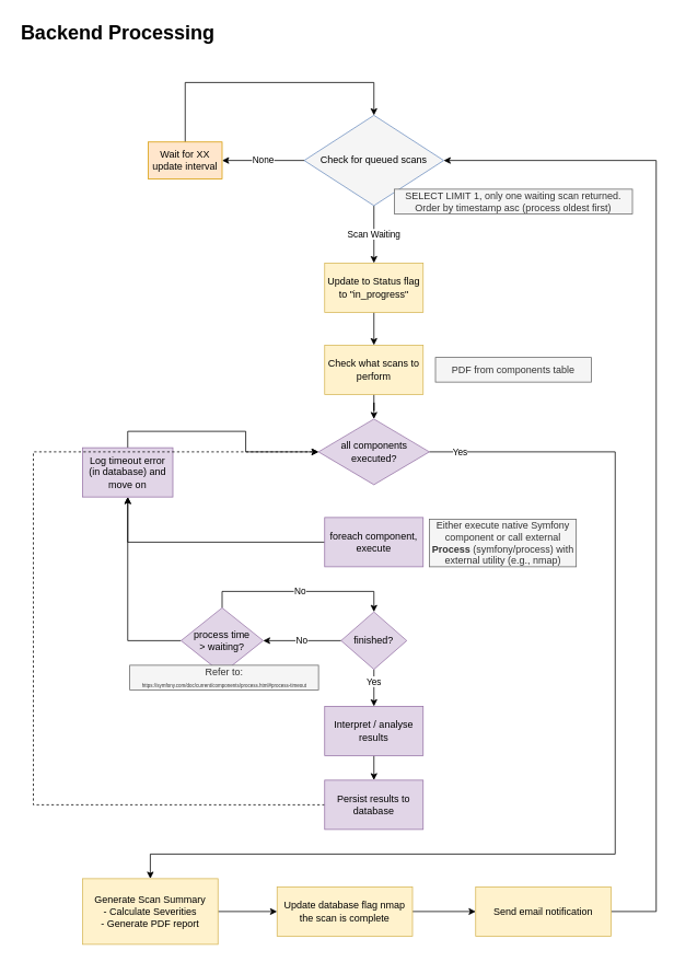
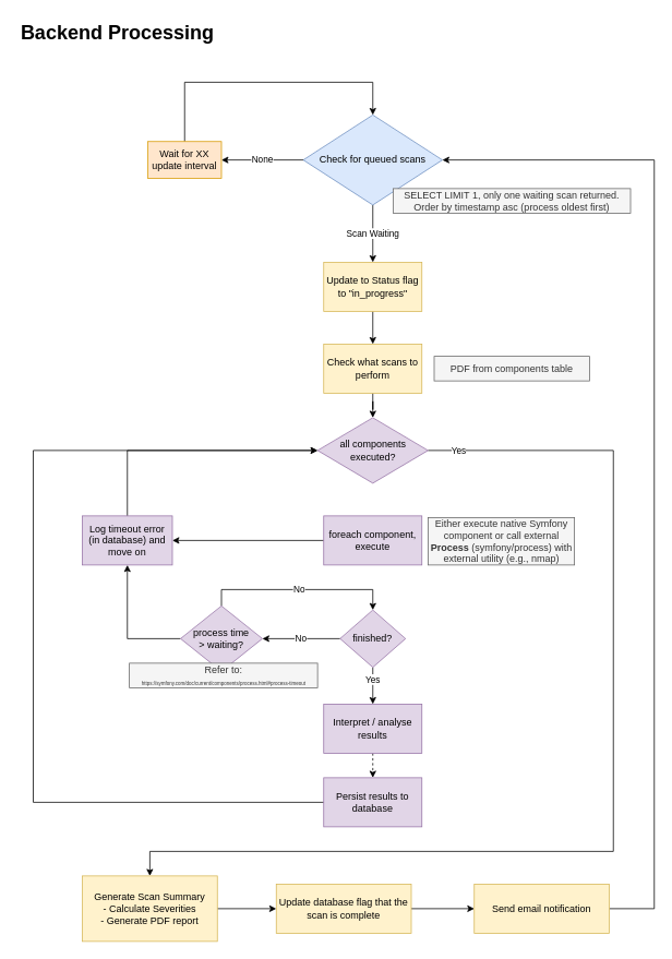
  <mxCell id="0" />
  <mxCell id="1" parent="0" />
  <mxCell id="2" value="None" style="edgeStyle=orthogonalEdgeStyle;rounded=0;orthogonalLoop=1;jettySize=auto;html=1;" edge="1" parent="1" source="4" target="6"><mxGeometry relative="1" as="geometry" /></mxCell>
  <mxCell id="3" value="Scan Waiting" style="edgeStyle=orthogonalEdgeStyle;rounded=0;orthogonalLoop=1;jettySize=auto;html=1;exitX=0.5;exitY=1;exitDx=0;exitDy=0;entryX=0.5;entryY=0;entryDx=0;entryDy=0;" edge="1" parent="1" source="4" target="8"><mxGeometry relative="1" as="geometry" /></mxCell>
- <mxCell id="4" value="Check for queued scans" style="rhombus;whiteSpace=wrap;html=1;fillColor=#f5f5f5;strokeColor=#6c8ebf;" vertex="1" parent="1"><mxGeometry x="370" y="140" width="170" height="110" as="geometry" /></mxCell>
+ <mxCell id="4" value="Check for queued scans" style="rhombus;whiteSpace=wrap;html=1;fillColor=#dae8fc;strokeColor=#6c8ebf;" vertex="1" parent="1"><mxGeometry x="370" y="140" width="170" height="110" as="geometry" /></mxCell>
  <mxCell id="5" style="edgeStyle=orthogonalEdgeStyle;rounded=0;orthogonalLoop=1;jettySize=auto;html=1;exitX=0.5;exitY=0;exitDx=0;exitDy=0;entryX=0.5;entryY=0;entryDx=0;entryDy=0;" edge="1" parent="1" source="6" target="4"><mxGeometry relative="1" as="geometry"><Array as="points"><mxPoint x="225" y="100" /><mxPoint x="455" y="100" /></Array></mxGeometry></mxCell>
  <mxCell id="6" value="Wait for XX update interval" style="whiteSpace=wrap;html=1;fillColor=#ffe6cc;strokeColor=#d79b00;" vertex="1" parent="1"><mxGeometry x="180" y="172.5" width="90" height="45" as="geometry" /></mxCell>
  <mxCell id="7" value="" style="edgeStyle=orthogonalEdgeStyle;rounded=0;orthogonalLoop=1;jettySize=auto;html=1;" edge="1" parent="1" source="8" target="11"><mxGeometry relative="1" as="geometry" /></mxCell>
  <mxCell id="8" value="Update to Status flag to &quot;in_progress&quot;" style="rounded=0;whiteSpace=wrap;html=1;fillColor=#fff2cc;strokeColor=#d6b656;" vertex="1" parent="1"><mxGeometry x="395" y="320" width="120" height="60" as="geometry" /></mxCell>
  <mxCell id="9" value="SELECT LIMIT 1, only one waiting scan returned. Order by timestamp asc (process oldest first)" style="text;html=1;strokeColor=#666666;fillColor=#f5f5f5;align=center;verticalAlign=middle;whiteSpace=wrap;rounded=0;fontColor=#333333;" vertex="1" parent="1"><mxGeometry x="480" y="230" width="290" height="30" as="geometry" /></mxCell>
  <mxCell id="10" value="" style="edgeStyle=orthogonalEdgeStyle;rounded=0;orthogonalLoop=1;jettySize=auto;html=1;" edge="1" parent="1" source="11" target="16"><mxGeometry relative="1" as="geometry" /></mxCell>
  <mxCell id="11" value="Check what scans to perform" style="rounded=0;whiteSpace=wrap;html=1;fillColor=#fff2cc;strokeColor=#d6b656;" vertex="1" parent="1"><mxGeometry x="395" y="420" width="120" height="60" as="geometry" /></mxCell>
  <mxCell id="12" value="PDF from components table" style="text;html=1;strokeColor=#666666;fillColor=#f5f5f5;align=center;verticalAlign=middle;whiteSpace=wrap;rounded=0;fontColor=#333333;" vertex="1" parent="1"><mxGeometry x="530" y="435" width="190" height="30" as="geometry" /></mxCell>
  <mxCell id="13" value="" style="edgeStyle=orthogonalEdgeStyle;rounded=0;orthogonalLoop=1;jettySize=auto;html=1;" edge="1" parent="1" source="14" target="24"><mxGeometry relative="1" as="geometry" /></mxCell>
  <mxCell id="14" value="foreach component, execute" style="rounded=0;whiteSpace=wrap;html=1;fillColor=#e1d5e7;strokeColor=#9673a6;" vertex="1" parent="1"><mxGeometry x="395" y="630" width="120" height="60" as="geometry" /></mxCell>
  <mxCell id="15" value="Yes" style="edgeStyle=orthogonalEdgeStyle;rounded=0;orthogonalLoop=1;jettySize=auto;html=1;exitX=1;exitY=0.5;exitDx=0;exitDy=0;entryX=0.5;entryY=0;entryDx=0;entryDy=0;" edge="1" parent="1" source="16" target="26"><mxGeometry x="-0.944" relative="1" as="geometry"><mxPoint x="610" y="880" as="targetPoint" /><Array as="points"><mxPoint x="749" y="550" /><mxPoint x="749" y="1040" /><mxPoint x="183" y="1040" /></Array><mxPoint as="offset" /></mxGeometry></mxCell>
  <mxCell id="16" value="all components&lt;br&gt;executed?" style="rhombus;whiteSpace=wrap;html=1;fillColor=#e1d5e7;strokeColor=#9673a6;" vertex="1" parent="1"><mxGeometry x="387.5" y="510" width="135" height="80" as="geometry" /></mxCell>
  <mxCell id="17" value="No" style="edgeStyle=orthogonalEdgeStyle;rounded=0;orthogonalLoop=1;jettySize=auto;html=1;exitX=0.5;exitY=0;exitDx=0;exitDy=0;entryX=0.5;entryY=0;entryDx=0;entryDy=0;" edge="1" parent="1" source="19" target="22"><mxGeometry relative="1" as="geometry" /></mxCell>
  <mxCell id="18" style="edgeStyle=orthogonalEdgeStyle;rounded=0;orthogonalLoop=1;jettySize=auto;html=1;exitX=0;exitY=0.5;exitDx=0;exitDy=0;entryX=0.5;entryY=1;entryDx=0;entryDy=0;" edge="1" parent="1" source="19" target="24"><mxGeometry relative="1" as="geometry" /></mxCell>
  <mxCell id="19" value="process time&lt;br&gt;&amp;gt; waiting?" style="rhombus;whiteSpace=wrap;html=1;fillColor=#e1d5e7;strokeColor=#9673a6;" vertex="1" parent="1"><mxGeometry x="220" y="740" width="100" height="80" as="geometry" /></mxCell>
  <mxCell id="20" value="No&lt;br&gt;" style="edgeStyle=orthogonalEdgeStyle;rounded=0;orthogonalLoop=1;jettySize=auto;html=1;" edge="1" parent="1" source="22" target="19"><mxGeometry relative="1" as="geometry" /></mxCell>
  <mxCell id="21" value="Yes" style="edgeStyle=orthogonalEdgeStyle;rounded=0;orthogonalLoop=1;jettySize=auto;html=1;exitX=0.5;exitY=1;exitDx=0;exitDy=0;entryX=0.5;entryY=0;entryDx=0;entryDy=0;" edge="1" parent="1" source="22" target="28"><mxGeometry x="-0.333" relative="1" as="geometry"><mxPoint as="offset" /></mxGeometry></mxCell>
  <mxCell id="22" value="finished?" style="rhombus;whiteSpace=wrap;html=1;fillColor=#e1d5e7;strokeColor=#9673a6;" vertex="1" parent="1"><mxGeometry x="415" y="745" width="80" height="70" as="geometry" /></mxCell>
  <mxCell id="23" style="edgeStyle=orthogonalEdgeStyle;rounded=0;orthogonalLoop=1;jettySize=auto;html=1;exitX=0.5;exitY=0;exitDx=0;exitDy=0;entryX=0;entryY=0.5;entryDx=0;entryDy=0;" edge="1" parent="1" source="24" target="16"><mxGeometry relative="1" as="geometry" /></mxCell>
- <mxCell id="24" value="Log timeout error (in database) and move on" style="rounded=0;whiteSpace=wrap;html=1;fillColor=#e1d5e7;strokeColor=#9673a6;" vertex="1" parent="1"><mxGeometry x="100" y="545" width="110" height="60" as="geometry" /></mxCell>
+ <mxCell id="24" value="Log timeout error (in database) and move on" style="rounded=0;whiteSpace=wrap;html=1;fillColor=#e1d5e7;strokeColor=#9673a6;" vertex="1" parent="1"><mxGeometry x="100" y="630" width="110" height="60" as="geometry" /></mxCell>
  <mxCell id="25" style="edgeStyle=orthogonalEdgeStyle;rounded=0;orthogonalLoop=1;jettySize=auto;html=1;exitX=1;exitY=0.5;exitDx=0;exitDy=0;entryX=0;entryY=0.5;entryDx=0;entryDy=0;" edge="1" parent="1" source="26" target="33"><mxGeometry relative="1" as="geometry" /></mxCell>
  <mxCell id="26" value="Generate Scan Summary&lt;br&gt;- Calculate Severities&lt;br&gt;- Generate PDF report" style="rounded=0;whiteSpace=wrap;html=1;fillColor=#fff2cc;strokeColor=#d6b656;" vertex="1" parent="1"><mxGeometry x="100" y="1070" width="165" height="80" as="geometry" /></mxCell>
- <mxCell id="27" style="edgeStyle=orthogonalEdgeStyle;rounded=0;orthogonalLoop=1;jettySize=auto;html=1;exitX=0.5;exitY=1;exitDx=0;exitDy=0;entryX=0.5;entryY=0;entryDx=0;entryDy=0;" edge="1" parent="1" source="28" target="30"><mxGeometry relative="1" as="geometry" /></mxCell>
+ <mxCell id="27" style="edgeStyle=orthogonalEdgeStyle;rounded=0;orthogonalLoop=1;jettySize=auto;html=1;exitX=0.5;exitY=1;exitDx=0;exitDy=0;entryX=0.5;entryY=0;entryDx=0;entryDy=0;dashed=1;" edge="1" parent="1" source="28" target="30"><mxGeometry relative="1" as="geometry" /></mxCell>
  <mxCell id="28" value="Interpret / analyse results" style="rounded=0;whiteSpace=wrap;html=1;fillColor=#e1d5e7;strokeColor=#9673a6;" vertex="1" parent="1"><mxGeometry x="395" y="860" width="120" height="60" as="geometry" /></mxCell>
- <mxCell id="29" style="edgeStyle=orthogonalEdgeStyle;rounded=0;orthogonalLoop=1;jettySize=auto;html=1;exitX=0;exitY=0.5;exitDx=0;exitDy=0;entryX=0;entryY=0.5;entryDx=0;entryDy=0;dashed=1;" edge="1" parent="1" source="30" target="16"><mxGeometry relative="1" as="geometry"><Array as="points"><mxPoint x="40" y="980" /><mxPoint x="40" y="550" /></Array></mxGeometry></mxCell>
+ <mxCell id="29" style="edgeStyle=orthogonalEdgeStyle;rounded=0;orthogonalLoop=1;jettySize=auto;html=1;exitX=0;exitY=0.5;exitDx=0;exitDy=0;entryX=0;entryY=0.5;entryDx=0;entryDy=0;" edge="1" parent="1" source="30" target="16"><mxGeometry relative="1" as="geometry"><Array as="points"><mxPoint x="40" y="980" /><mxPoint x="40" y="550" /></Array></mxGeometry></mxCell>
  <mxCell id="30" value="Persist results to database" style="rounded=0;whiteSpace=wrap;html=1;fillColor=#e1d5e7;strokeColor=#9673a6;" vertex="1" parent="1"><mxGeometry x="395" y="950" width="120" height="60" as="geometry" /></mxCell>
  <mxCell id="31" value="&lt;h1&gt;&lt;span style=&quot;background-color: initial;&quot;&gt;Backend Processing&lt;/span&gt;&lt;/h1&gt;" style="text;html=1;strokeColor=none;fillColor=none;spacing=5;spacingTop=-20;whiteSpace=wrap;overflow=hidden;rounded=0;" vertex="1" parent="1"><mxGeometry x="20" y="20" width="290" height="50" as="geometry" /></mxCell>
  <mxCell id="32" value="" style="edgeStyle=orthogonalEdgeStyle;rounded=0;orthogonalLoop=1;jettySize=auto;html=1;" edge="1" parent="1" source="33" target="35"><mxGeometry relative="1" as="geometry" /></mxCell>
- <mxCell id="33" value="Update database flag nmap the scan is complete" style="rounded=0;whiteSpace=wrap;html=1;fillColor=#fff2cc;strokeColor=#d6b656;" vertex="1" parent="1"><mxGeometry x="337" y="1080" width="165" height="60" as="geometry" /></mxCell>
+ <mxCell id="33" value="Update database flag that the scan is complete" style="rounded=0;whiteSpace=wrap;html=1;fillColor=#fff2cc;strokeColor=#d6b656;" vertex="1" parent="1"><mxGeometry x="337" y="1080" width="165" height="60" as="geometry" /></mxCell>
  <mxCell id="34" style="edgeStyle=orthogonalEdgeStyle;rounded=0;orthogonalLoop=1;jettySize=auto;html=1;exitX=1;exitY=0.5;exitDx=0;exitDy=0;entryX=1;entryY=0.5;entryDx=0;entryDy=0;" edge="1" parent="1" source="35" target="4"><mxGeometry relative="1" as="geometry"><Array as="points"><mxPoint x="799" y="1110" /><mxPoint x="799" y="195" /></Array></mxGeometry></mxCell>
  <mxCell id="35" value="Send email notification" style="rounded=0;whiteSpace=wrap;html=1;fillColor=#fff2cc;strokeColor=#d6b656;" vertex="1" parent="1"><mxGeometry x="579" y="1080" width="165" height="60" as="geometry" /></mxCell>
  <mxCell id="36" value="Either execute native Symfony component or call external &lt;b&gt;Process&lt;/b&gt;&amp;nbsp;(symfony/process) with external utility (e.g., nmap)" style="text;html=1;strokeColor=#666666;fillColor=#f5f5f5;align=center;verticalAlign=middle;whiteSpace=wrap;rounded=0;fontColor=#333333;" vertex="1" parent="1"><mxGeometry x="522.5" y="632" width="179" height="58" as="geometry" /></mxCell>
  <mxCell id="37" value="Refer to:&lt;br&gt;&lt;font style=&quot;font-size: 6px;&quot;&gt;https://symfony.com/doc/current/components/process.html#process-timeout&lt;/font&gt;" style="text;html=1;strokeColor=#666666;fillColor=#f5f5f5;align=center;verticalAlign=middle;whiteSpace=wrap;rounded=0;fontColor=#333333;" vertex="1" parent="1"><mxGeometry x="157.5" y="810" width="230" height="30" as="geometry" /></mxCell>
